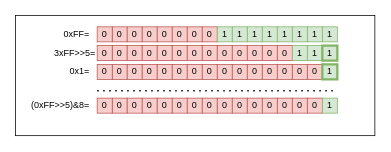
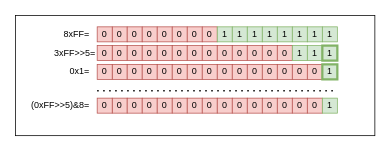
  <mxCell id="0" />
  <mxCell id="1" parent="0" />
  <mxCell id="2" value="" style="rounded=0;whiteSpace=wrap;html=1;strokeWidth=1;strokeColor=default;fillColor=none;" vertex="1" parent="1"><mxGeometry x="20" y="20" width="479" height="160" as="geometry" /></mxCell>
  <mxCell id="3" value="0" style="rounded=0;whiteSpace=wrap;html=1;fillColor=#f8cecc;strokeColor=#b85450;" vertex="1" parent="1"><mxGeometry x="149" y="35" width="20" height="20" as="geometry" /></mxCell>
  <mxCell id="4" value="0" style="rounded=0;whiteSpace=wrap;html=1;fillColor=#f8cecc;strokeColor=#b85450;" vertex="1" parent="1"><mxGeometry x="169" y="35" width="20" height="20" as="geometry" /></mxCell>
  <mxCell id="5" value="0" style="rounded=0;whiteSpace=wrap;html=1;fillColor=#f8cecc;strokeColor=#b85450;" vertex="1" parent="1"><mxGeometry x="189" y="35" width="20" height="20" as="geometry" /></mxCell>
  <mxCell id="6" value="0" style="rounded=0;whiteSpace=wrap;html=1;fillColor=#f8cecc;strokeColor=#b85450;" vertex="1" parent="1"><mxGeometry x="209" y="35" width="20" height="20" as="geometry" /></mxCell>
  <mxCell id="7" value="0" style="rounded=0;whiteSpace=wrap;html=1;fillColor=#f8cecc;strokeColor=#b85450;" vertex="1" parent="1"><mxGeometry x="229" y="35" width="20" height="20" as="geometry" /></mxCell>
  <mxCell id="8" value="0" style="rounded=0;whiteSpace=wrap;html=1;fillColor=#f8cecc;strokeColor=#b85450;" vertex="1" parent="1"><mxGeometry x="249" y="35" width="20" height="20" as="geometry" /></mxCell>
  <mxCell id="9" value="0" style="rounded=0;whiteSpace=wrap;html=1;fillColor=#f8cecc;strokeColor=#b85450;" vertex="1" parent="1"><mxGeometry x="269" y="35" width="20" height="20" as="geometry" /></mxCell>
  <mxCell id="10" value="1" style="rounded=0;whiteSpace=wrap;html=1;fillColor=#d5e8d4;strokeColor=#82b366;" vertex="1" parent="1"><mxGeometry x="289" y="35" width="20" height="20" as="geometry" /></mxCell>
  <mxCell id="11" value="1" style="rounded=0;whiteSpace=wrap;html=1;fillColor=#d5e8d4;strokeColor=#82b366;" vertex="1" parent="1"><mxGeometry x="309" y="35" width="20" height="20" as="geometry" /></mxCell>
  <mxCell id="12" value="1" style="rounded=0;whiteSpace=wrap;html=1;fillColor=#d5e8d4;strokeColor=#82b366;" vertex="1" parent="1"><mxGeometry x="329" y="35" width="20" height="20" as="geometry" /></mxCell>
  <mxCell id="13" value="1" style="rounded=0;whiteSpace=wrap;html=1;fillColor=#d5e8d4;strokeColor=#82b366;" vertex="1" parent="1"><mxGeometry x="349" y="35" width="20" height="20" as="geometry" /></mxCell>
  <mxCell id="14" value="1" style="rounded=0;whiteSpace=wrap;html=1;fillColor=#d5e8d4;strokeColor=#82b366;" vertex="1" parent="1"><mxGeometry x="369" y="35" width="20" height="20" as="geometry" /></mxCell>
  <mxCell id="15" value="1" style="rounded=0;whiteSpace=wrap;html=1;fillColor=#d5e8d4;strokeColor=#82b366;" vertex="1" parent="1"><mxGeometry x="389" y="35" width="20" height="20" as="geometry" /></mxCell>
  <mxCell id="16" value="1" style="rounded=0;whiteSpace=wrap;html=1;fillColor=#d5e8d4;strokeColor=#82b366;" vertex="1" parent="1"><mxGeometry x="409" y="35" width="20" height="20" as="geometry" /></mxCell>
  <mxCell id="17" value="1" style="rounded=0;whiteSpace=wrap;html=1;fillColor=#d5e8d4;strokeColor=#82b366;" vertex="1" parent="1"><mxGeometry x="429" y="35" width="20" height="20" as="geometry" /></mxCell>
  <mxCell id="18" value="0" style="rounded=0;whiteSpace=wrap;html=1;fillColor=#f8cecc;strokeColor=#b85450;" vertex="1" parent="1"><mxGeometry x="129" y="35" width="20" height="20" as="geometry" /></mxCell>
- <mxCell id="19" value="0xFF=" style="text;html=1;strokeColor=none;fillColor=none;align=right;verticalAlign=middle;whiteSpace=wrap;rounded=0;" vertex="1" parent="1"><mxGeometry x="81" y="30" width="40" height="30" as="geometry" /></mxCell>
+ <mxCell id="19" value="8xFF=" style="text;html=1;strokeColor=none;fillColor=none;align=right;verticalAlign=middle;whiteSpace=wrap;rounded=0;" vertex="1" parent="1"><mxGeometry x="81" y="30" width="40" height="30" as="geometry" /></mxCell>
  <mxCell id="20" value="0" style="rounded=0;whiteSpace=wrap;html=1;fillColor=#f8cecc;strokeColor=#b85450;" vertex="1" parent="1"><mxGeometry x="149" y="60" width="20" height="20" as="geometry" /></mxCell>
  <mxCell id="21" value="0" style="rounded=0;whiteSpace=wrap;html=1;fillColor=#f8cecc;strokeColor=#b85450;" vertex="1" parent="1"><mxGeometry x="169" y="60" width="20" height="20" as="geometry" /></mxCell>
  <mxCell id="22" value="0" style="rounded=0;whiteSpace=wrap;html=1;fillColor=#f8cecc;strokeColor=#b85450;" vertex="1" parent="1"><mxGeometry x="189" y="60" width="20" height="20" as="geometry" /></mxCell>
  <mxCell id="23" value="0" style="rounded=0;whiteSpace=wrap;html=1;fillColor=#f8cecc;strokeColor=#b85450;" vertex="1" parent="1"><mxGeometry x="209" y="60" width="20" height="20" as="geometry" /></mxCell>
  <mxCell id="24" value="0" style="rounded=0;whiteSpace=wrap;html=1;fillColor=#f8cecc;strokeColor=#b85450;" vertex="1" parent="1"><mxGeometry x="229" y="60" width="20" height="20" as="geometry" /></mxCell>
  <mxCell id="25" value="0" style="rounded=0;whiteSpace=wrap;html=1;fillColor=#f8cecc;strokeColor=#b85450;" vertex="1" parent="1"><mxGeometry x="249" y="60" width="20" height="20" as="geometry" /></mxCell>
  <mxCell id="26" value="0" style="rounded=0;whiteSpace=wrap;html=1;fillColor=#f8cecc;strokeColor=#b85450;" vertex="1" parent="1"><mxGeometry x="269" y="60" width="20" height="20" as="geometry" /></mxCell>
  <mxCell id="27" value="0" style="rounded=0;whiteSpace=wrap;html=1;fillColor=#f8cecc;strokeColor=#b85450;" vertex="1" parent="1"><mxGeometry x="289" y="60" width="20" height="20" as="geometry" /></mxCell>
  <mxCell id="28" value="0" style="rounded=0;whiteSpace=wrap;html=1;fillColor=#f8cecc;strokeColor=#b85450;" vertex="1" parent="1"><mxGeometry x="309" y="60" width="20" height="20" as="geometry" /></mxCell>
  <mxCell id="29" value="0" style="rounded=0;whiteSpace=wrap;html=1;fillColor=#f8cecc;strokeColor=#b85450;" vertex="1" parent="1"><mxGeometry x="329" y="60" width="20" height="20" as="geometry" /></mxCell>
  <mxCell id="30" value="0" style="rounded=0;whiteSpace=wrap;html=1;fillColor=#f8cecc;strokeColor=#b85450;" vertex="1" parent="1"><mxGeometry x="349" y="60" width="20" height="20" as="geometry" /></mxCell>
  <mxCell id="31" value="0" style="rounded=0;whiteSpace=wrap;html=1;fillColor=#f8cecc;strokeColor=#b85450;" vertex="1" parent="1"><mxGeometry x="369" y="60" width="20" height="20" as="geometry" /></mxCell>
  <mxCell id="32" value="1" style="rounded=0;whiteSpace=wrap;html=1;fillColor=#d5e8d4;strokeColor=#82b366;" vertex="1" parent="1"><mxGeometry x="389" y="60" width="20" height="20" as="geometry" /></mxCell>
  <mxCell id="33" value="1" style="rounded=0;whiteSpace=wrap;html=1;fillColor=#d5e8d4;strokeColor=#82b366;" vertex="1" parent="1"><mxGeometry x="409" y="60" width="20" height="20" as="geometry" /></mxCell>
  <mxCell id="34" value="1" style="rounded=0;whiteSpace=wrap;html=1;fillColor=#d5e8d4;strokeColor=#82b366;strokeWidth=3;" vertex="1" parent="1"><mxGeometry x="429" y="60" width="20" height="20" as="geometry" /></mxCell>
  <mxCell id="35" value="0" style="rounded=0;whiteSpace=wrap;html=1;fillColor=#f8cecc;strokeColor=#b85450;" vertex="1" parent="1"><mxGeometry x="129" y="60" width="20" height="20" as="geometry" /></mxCell>
  <mxCell id="36" value="3xFF&amp;gt;&amp;gt;5=" style="text;html=1;strokeColor=none;fillColor=none;align=right;verticalAlign=middle;whiteSpace=wrap;rounded=0;" vertex="1" parent="1"><mxGeometry x="69" y="55" width="60" height="30" as="geometry" /></mxCell>
  <mxCell id="37" value="0" style="rounded=0;whiteSpace=wrap;html=1;fillColor=#f8cecc;strokeColor=#b85450;" vertex="1" parent="1"><mxGeometry x="149" y="85" width="20" height="20" as="geometry" /></mxCell>
  <mxCell id="38" value="0" style="rounded=0;whiteSpace=wrap;html=1;fillColor=#f8cecc;strokeColor=#b85450;" vertex="1" parent="1"><mxGeometry x="169" y="85" width="20" height="20" as="geometry" /></mxCell>
  <mxCell id="39" value="0" style="rounded=0;whiteSpace=wrap;html=1;fillColor=#f8cecc;strokeColor=#b85450;" vertex="1" parent="1"><mxGeometry x="189" y="85" width="20" height="20" as="geometry" /></mxCell>
  <mxCell id="40" value="0" style="rounded=0;whiteSpace=wrap;html=1;fillColor=#f8cecc;strokeColor=#b85450;" vertex="1" parent="1"><mxGeometry x="209" y="85" width="20" height="20" as="geometry" /></mxCell>
  <mxCell id="41" value="0" style="rounded=0;whiteSpace=wrap;html=1;fillColor=#f8cecc;strokeColor=#b85450;" vertex="1" parent="1"><mxGeometry x="229" y="85" width="20" height="20" as="geometry" /></mxCell>
  <mxCell id="42" value="0" style="rounded=0;whiteSpace=wrap;html=1;fillColor=#f8cecc;strokeColor=#b85450;" vertex="1" parent="1"><mxGeometry x="249" y="85" width="20" height="20" as="geometry" /></mxCell>
  <mxCell id="43" value="0" style="rounded=0;whiteSpace=wrap;html=1;fillColor=#f8cecc;strokeColor=#b85450;" vertex="1" parent="1"><mxGeometry x="269" y="85" width="20" height="20" as="geometry" /></mxCell>
  <mxCell id="44" value="0" style="rounded=0;whiteSpace=wrap;html=1;fillColor=#f8cecc;strokeColor=#b85450;" vertex="1" parent="1"><mxGeometry x="289" y="85" width="20" height="20" as="geometry" /></mxCell>
  <mxCell id="45" value="0" style="rounded=0;whiteSpace=wrap;html=1;fillColor=#f8cecc;strokeColor=#b85450;" vertex="1" parent="1"><mxGeometry x="309" y="85" width="20" height="20" as="geometry" /></mxCell>
  <mxCell id="46" value="0" style="rounded=0;whiteSpace=wrap;html=1;fillColor=#f8cecc;strokeColor=#b85450;" vertex="1" parent="1"><mxGeometry x="329" y="85" width="20" height="20" as="geometry" /></mxCell>
  <mxCell id="47" value="0" style="rounded=0;whiteSpace=wrap;html=1;fillColor=#f8cecc;strokeColor=#b85450;" vertex="1" parent="1"><mxGeometry x="349" y="85" width="20" height="20" as="geometry" /></mxCell>
  <mxCell id="48" value="0" style="rounded=0;whiteSpace=wrap;html=1;fillColor=#f8cecc;strokeColor=#b85450;" vertex="1" parent="1"><mxGeometry x="369" y="85" width="20" height="20" as="geometry" /></mxCell>
  <mxCell id="49" value="0" style="rounded=0;whiteSpace=wrap;html=1;fillColor=#f8cecc;strokeColor=#b85450;" vertex="1" parent="1"><mxGeometry x="389" y="85" width="20" height="20" as="geometry" /></mxCell>
  <mxCell id="50" value="0" style="rounded=0;whiteSpace=wrap;html=1;fillColor=#f8cecc;strokeColor=#b85450;" vertex="1" parent="1"><mxGeometry x="409" y="85" width="20" height="20" as="geometry" /></mxCell>
  <mxCell id="51" value="1" style="rounded=0;whiteSpace=wrap;html=1;fillColor=#d5e8d4;strokeColor=#82b366;strokeWidth=3;" vertex="1" parent="1"><mxGeometry x="429" y="85" width="20" height="20" as="geometry" /></mxCell>
  <mxCell id="52" value="0" style="rounded=0;whiteSpace=wrap;html=1;fillColor=#f8cecc;strokeColor=#b85450;" vertex="1" parent="1"><mxGeometry x="129" y="85" width="20" height="20" as="geometry" /></mxCell>
  <mxCell id="53" value="0x1=" style="text;html=1;strokeColor=none;fillColor=none;align=right;verticalAlign=middle;whiteSpace=wrap;rounded=0;" vertex="1" parent="1"><mxGeometry x="69" y="80" width="52" height="30" as="geometry" /></mxCell>
  <mxCell id="54" value="" style="endArrow=none;dashed=1;html=1;dashPattern=1 3;strokeWidth=2;rounded=0;" edge="1" parent="1"><mxGeometry width="50" height="50" relative="1" as="geometry"><mxPoint x="129" y="120" as="sourcePoint" /><mxPoint x="449" y="120" as="targetPoint" /></mxGeometry></mxCell>
  <mxCell id="55" value="0" style="rounded=0;whiteSpace=wrap;html=1;fillColor=#f8cecc;strokeColor=#b85450;" vertex="1" parent="1"><mxGeometry x="149" y="130" width="20" height="20" as="geometry" /></mxCell>
  <mxCell id="56" value="0" style="rounded=0;whiteSpace=wrap;html=1;fillColor=#f8cecc;strokeColor=#b85450;" vertex="1" parent="1"><mxGeometry x="169" y="130" width="20" height="20" as="geometry" /></mxCell>
  <mxCell id="57" value="0" style="rounded=0;whiteSpace=wrap;html=1;fillColor=#f8cecc;strokeColor=#b85450;" vertex="1" parent="1"><mxGeometry x="189" y="130" width="20" height="20" as="geometry" /></mxCell>
  <mxCell id="58" value="0" style="rounded=0;whiteSpace=wrap;html=1;fillColor=#f8cecc;strokeColor=#b85450;" vertex="1" parent="1"><mxGeometry x="209" y="130" width="20" height="20" as="geometry" /></mxCell>
  <mxCell id="59" value="0" style="rounded=0;whiteSpace=wrap;html=1;fillColor=#f8cecc;strokeColor=#b85450;" vertex="1" parent="1"><mxGeometry x="229" y="130" width="20" height="20" as="geometry" /></mxCell>
  <mxCell id="60" value="0" style="rounded=0;whiteSpace=wrap;html=1;fillColor=#f8cecc;strokeColor=#b85450;" vertex="1" parent="1"><mxGeometry x="249" y="130" width="20" height="20" as="geometry" /></mxCell>
  <mxCell id="61" value="0" style="rounded=0;whiteSpace=wrap;html=1;fillColor=#f8cecc;strokeColor=#b85450;" vertex="1" parent="1"><mxGeometry x="269" y="130" width="20" height="20" as="geometry" /></mxCell>
  <mxCell id="62" value="0" style="rounded=0;whiteSpace=wrap;html=1;fillColor=#f8cecc;strokeColor=#b85450;" vertex="1" parent="1"><mxGeometry x="289" y="130" width="20" height="20" as="geometry" /></mxCell>
  <mxCell id="63" value="0" style="rounded=0;whiteSpace=wrap;html=1;fillColor=#f8cecc;strokeColor=#b85450;" vertex="1" parent="1"><mxGeometry x="309" y="130" width="20" height="20" as="geometry" /></mxCell>
  <mxCell id="64" value="0" style="rounded=0;whiteSpace=wrap;html=1;fillColor=#f8cecc;strokeColor=#b85450;" vertex="1" parent="1"><mxGeometry x="329" y="130" width="20" height="20" as="geometry" /></mxCell>
  <mxCell id="65" value="0" style="rounded=0;whiteSpace=wrap;html=1;fillColor=#f8cecc;strokeColor=#b85450;" vertex="1" parent="1"><mxGeometry x="349" y="130" width="20" height="20" as="geometry" /></mxCell>
  <mxCell id="66" value="0" style="rounded=0;whiteSpace=wrap;html=1;fillColor=#f8cecc;strokeColor=#b85450;" vertex="1" parent="1"><mxGeometry x="369" y="130" width="20" height="20" as="geometry" /></mxCell>
  <mxCell id="67" value="0" style="rounded=0;whiteSpace=wrap;html=1;fillColor=#f8cecc;strokeColor=#b85450;" vertex="1" parent="1"><mxGeometry x="389" y="130" width="20" height="20" as="geometry" /></mxCell>
  <mxCell id="68" value="0" style="rounded=0;whiteSpace=wrap;html=1;fillColor=#f8cecc;strokeColor=#b85450;" vertex="1" parent="1"><mxGeometry x="409" y="130" width="20" height="20" as="geometry" /></mxCell>
  <mxCell id="69" value="1" style="rounded=0;whiteSpace=wrap;html=1;fillColor=#d5e8d4;strokeColor=#82b366;" vertex="1" parent="1"><mxGeometry x="429" y="130" width="20" height="20" as="geometry" /></mxCell>
  <mxCell id="70" value="0" style="rounded=0;whiteSpace=wrap;html=1;fillColor=#f8cecc;strokeColor=#b85450;" vertex="1" parent="1"><mxGeometry x="129" y="130" width="20" height="20" as="geometry" /></mxCell>
  <mxCell id="71" value="(0xFF&amp;gt;&amp;gt;5)&amp;amp;8=" style="text;html=1;strokeColor=none;fillColor=none;align=right;verticalAlign=middle;whiteSpace=wrap;rounded=0;" vertex="1" parent="1"><mxGeometry x="39" y="125" width="82" height="30" as="geometry" /></mxCell>
